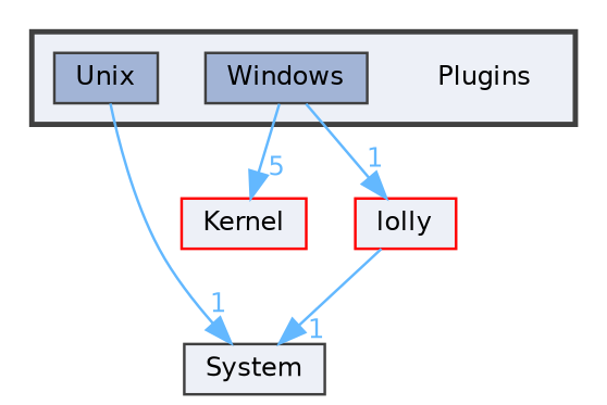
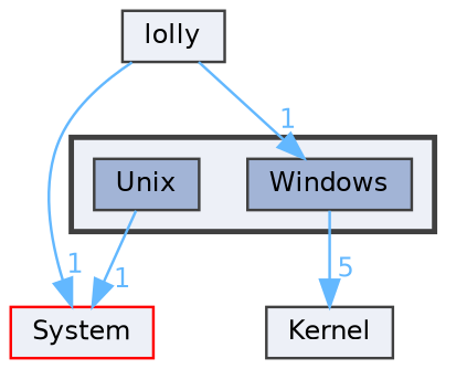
  digraph {
    compound=true
    node [fontname=Helvetica fontsize=10 shape=box color=red fillcolor="#edf0f7" style=filled]
    edge [color=steelblue1 fontcolor=steelblue1 fontname=Helvetica fontsize=10 headlabel=1 labeldistance=1.5 labelfontname=Helvetica labelfontsize=10]
-   n1 [height=0.2 label=Plugins shape=plaintext width=0.4 color="" fillcolor="" style=""]
    n2 [color=grey25 fillcolor="#a2b4d6" height=0.2 label=Unix width=0.4]
    n3 [color=grey25 fillcolor="#a2b4d6" height=0.2 label=Windows width=0.4]
-   n4 [color=grey25 height=0.2 label=System width=0.4]
-   n5 [height=0.2 label=Kernel width=0.4]
-   n6 [height=0.2 label=lolly width=0.4]
+   n4 [height=0.2 label=System width=0.4]
+   n5 [color=grey25 height=0.2 label=Kernel width=0.4]
+   n6 [color=grey25 height=0.2 label=lolly width=0.4]
    subgraph cluster_1 {
      bgcolor="#edf0f7"
      fontname=Helvetica
      fontsize=10
      pencolor=grey25
      style="filled,bold"
-     n1
      n2
      n3
    }
    n2 -> n4
    n3 -> n5 [headlabel=5]
-   n3 -> n6
+   n6 -> n3
    n6 -> n4
  }
